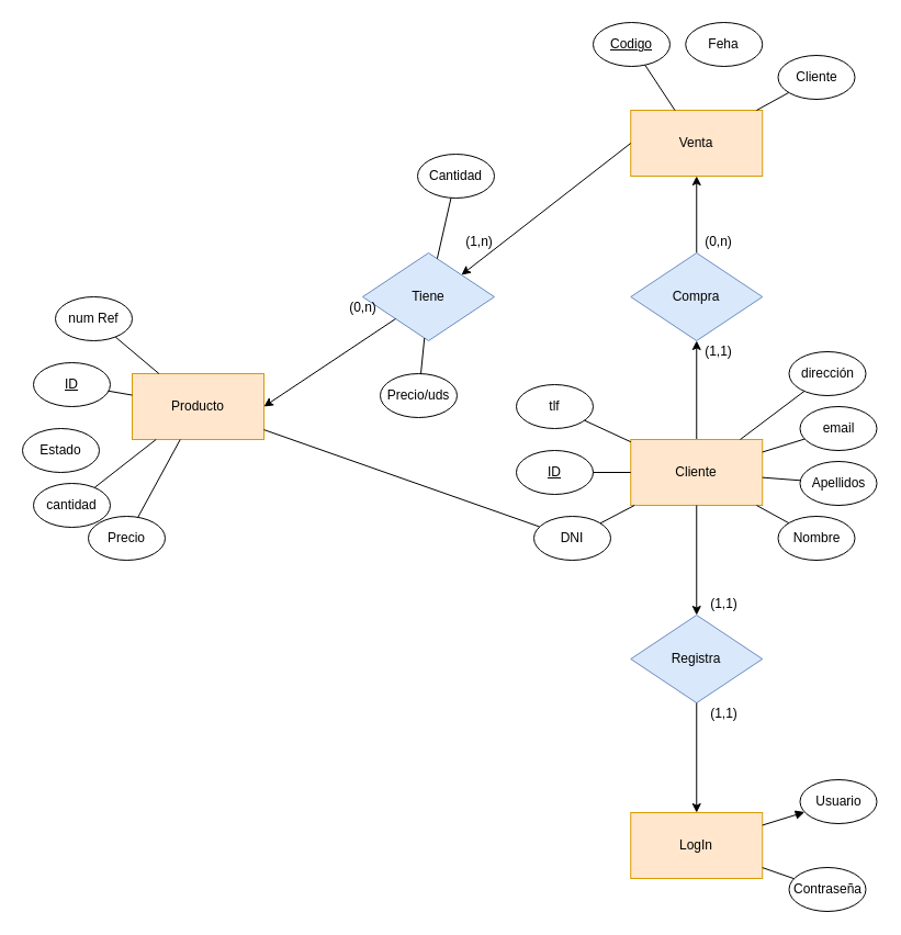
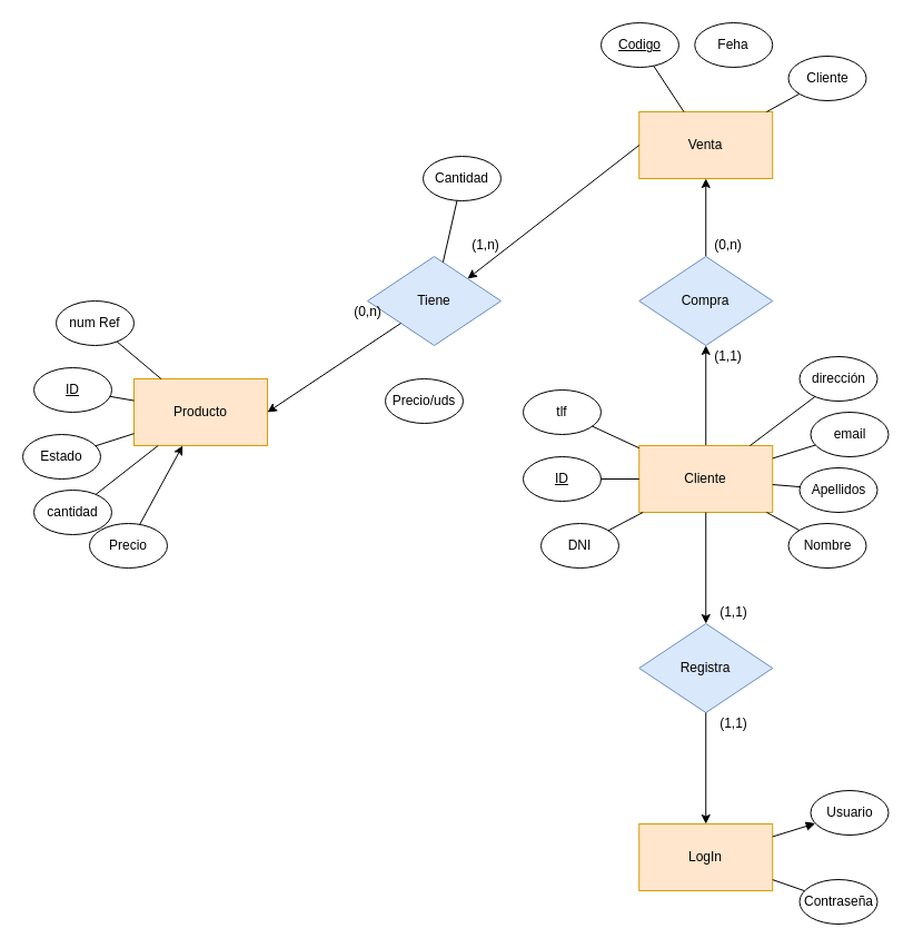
  <mxCell id="0" />
  <mxCell id="1" parent="0" />
  <mxCell id="2" value="Producto" style="rounded=0;whiteSpace=wrap;html=1;fillColor=#ffe6cc;strokeColor=#d79b00;" parent="1" vertex="1"><mxGeometry x="120" y="340" width="120" height="60" as="geometry" /></mxCell>
  <mxCell id="3" value="&lt;u&gt;ID&lt;/u&gt;" style="ellipse;whiteSpace=wrap;html=1;" parent="1" vertex="1"><mxGeometry x="30" y="330" width="70" height="40" as="geometry" /></mxCell>
  <mxCell id="4" value="num Ref" style="ellipse;whiteSpace=wrap;html=1;" parent="1" vertex="1"><mxGeometry x="50" y="270" width="70" height="40" as="geometry" /></mxCell>
  <mxCell id="5" value="cantidad" style="ellipse;whiteSpace=wrap;html=1;" parent="1" vertex="1"><mxGeometry x="30" y="440" width="70" height="40" as="geometry" /></mxCell>
  <mxCell id="6" value="Estado" style="ellipse;whiteSpace=wrap;html=1;" parent="1" vertex="1"><mxGeometry y="390" width="70" height="40" as="geometry" x="20" /></mxCell>
  <mxCell id="7" value="" style="endArrow=none;html=1;rounded=0;" parent="1" source="2" target="3" edge="1"><mxGeometry width="50" height="50" relative="1" as="geometry"><mxPoint x="570" y="540" as="sourcePoint" /><mxPoint x="620" y="490" as="targetPoint" /></mxGeometry></mxCell>
  <mxCell id="8" value="" style="endArrow=none;html=1;rounded=0;" parent="1" source="2" target="5" edge="1"><mxGeometry width="50" height="50" relative="1" as="geometry"><mxPoint x="570" y="540" as="sourcePoint" /><mxPoint x="260" y="320" as="targetPoint" /></mxGeometry></mxCell>
  <mxCell id="9" value="" style="endArrow=none;html=1;rounded=0;" parent="1" source="2" target="4" edge="1"><mxGeometry width="50" height="50" relative="1" as="geometry"><mxPoint x="260" y="520" as="sourcePoint" /><mxPoint x="310" y="470" as="targetPoint" /></mxGeometry></mxCell>
- <mxCell id="10" value="" style="endArrow=none;html=1;rounded=0;" parent="1" source="2" target="39" edge="1"><mxGeometry width="50" height="50" relative="1" as="geometry"><mxPoint x="570" y="540" as="sourcePoint" /><mxPoint x="620" y="490" as="targetPoint" /></mxGeometry></mxCell>
+ <mxCell id="10" value="" style="endArrow=none;html=1;rounded=0;" parent="1" source="2" target="6" edge="1"><mxGeometry width="50" height="50" relative="1" as="geometry"><mxPoint x="570" y="540" as="sourcePoint" /><mxPoint x="620" y="490" as="targetPoint" /></mxGeometry></mxCell>
  <mxCell id="11" value="Tiene" style="rhombus;whiteSpace=wrap;html=1;fillColor=#dae8fc;strokeColor=#6c8ebf;" parent="1" vertex="1"><mxGeometry x="330" y="230" width="120" height="80" as="geometry" /></mxCell>
  <mxCell id="12" style="edgeStyle=orthogonalEdgeStyle;rounded=0;orthogonalLoop=1;jettySize=auto;html=1;entryX=0.5;entryY=1;entryDx=0;entryDy=0;" parent="1" source="13" target="44" edge="1"><mxGeometry relative="1" as="geometry" /></mxCell>
  <mxCell id="13" value="Cliente" style="rounded=0;whiteSpace=wrap;html=1;fillColor=#ffe6cc;strokeColor=#d79b00;" parent="1" vertex="1"><mxGeometry x="574.25" y="400" width="120" height="60" as="geometry" /></mxCell>
  <mxCell id="14" value="" style="endArrow=classic;html=1;rounded=0;entryX=1;entryY=0.5;entryDx=0;entryDy=0;" parent="1" source="11" target="2" edge="1"><mxGeometry width="50" height="50" relative="1" as="geometry"><mxPoint x="550" y="520" as="sourcePoint" /><mxPoint x="600" y="470" as="targetPoint" /></mxGeometry></mxCell>
  <mxCell id="15" value="&lt;u&gt;ID&lt;/u&gt;" style="ellipse;whiteSpace=wrap;html=1;" parent="1" vertex="1"><mxGeometry x="470" y="410" width="70" height="40" as="geometry" /></mxCell>
  <mxCell id="16" value="tlf" style="ellipse;whiteSpace=wrap;html=1;" parent="1" vertex="1"><mxGeometry x="470" y="350" width="70" height="40" as="geometry" /></mxCell>
  <mxCell id="17" value="dirección" style="ellipse;whiteSpace=wrap;html=1;" parent="1" vertex="1"><mxGeometry x="718.5" y="320" width="70" height="40" as="geometry" /></mxCell>
  <mxCell id="18" value="email" style="ellipse;whiteSpace=wrap;html=1;" parent="1" vertex="1"><mxGeometry x="728.5" y="370" width="70" height="40" as="geometry" /></mxCell>
  <mxCell id="19" value="Nombre" style="ellipse;whiteSpace=wrap;html=1;" parent="1" vertex="1"><mxGeometry x="708.5" y="470" width="70" height="40" as="geometry" /></mxCell>
- <mxCell id="20" value="Apellidos" style="ellipse;whiteSpace=wrap;html=1;" parent="1" vertex="1"><mxGeometry x="728.5" y="420" width="70" height="40" as="geometry" /></mxCell>
+ <mxCell id="20" value="Apellidos" style="ellipse;whiteSpace=wrap;html=1;" parent="1" vertex="1"><mxGeometry x="718.5" y="420" width="70" height="40" as="geometry" /></mxCell>
  <mxCell id="21" value="" style="endArrow=none;html=1;rounded=0;" parent="1" source="13" target="15" edge="1"><mxGeometry width="50" height="50" relative="1" as="geometry"><mxPoint x="588.5" y="580" as="sourcePoint" /><mxPoint x="638.5" y="530" as="targetPoint" /></mxGeometry></mxCell>
  <mxCell id="22" value="" style="endArrow=none;html=1;rounded=0;" parent="1" source="13" target="16" edge="1"><mxGeometry width="50" height="50" relative="1" as="geometry"><mxPoint x="648.5" y="390" as="sourcePoint" /><mxPoint x="698.5" y="340" as="targetPoint" /></mxGeometry></mxCell>
  <mxCell id="23" value="" style="endArrow=none;html=1;rounded=0;" parent="1" source="13" target="17" edge="1"><mxGeometry width="50" height="50" relative="1" as="geometry"><mxPoint x="488.5" y="660" as="sourcePoint" /><mxPoint x="538.5" y="610" as="targetPoint" /></mxGeometry></mxCell>
  <mxCell id="24" value="" style="endArrow=none;html=1;rounded=0;" parent="1" source="13" target="18" edge="1"><mxGeometry width="50" height="50" relative="1" as="geometry"><mxPoint x="588.5" y="580" as="sourcePoint" /><mxPoint x="638.5" y="530" as="targetPoint" /></mxGeometry></mxCell>
  <mxCell id="25" value="" style="endArrow=none;html=1;rounded=0;" parent="1" source="13" target="20" edge="1"><mxGeometry width="50" height="50" relative="1" as="geometry"><mxPoint x="588.5" y="580" as="sourcePoint" /><mxPoint x="638.5" y="530" as="targetPoint" /></mxGeometry></mxCell>
  <mxCell id="26" value="" style="endArrow=none;html=1;rounded=0;" parent="1" source="13" target="19" edge="1"><mxGeometry width="50" height="50" relative="1" as="geometry"><mxPoint x="708.5" y="444.8" as="sourcePoint" /><mxPoint x="738.838" y="447.227" as="targetPoint" /></mxGeometry></mxCell>
  <mxCell id="27" value="Precio" style="ellipse;whiteSpace=wrap;html=1;" parent="1" vertex="1"><mxGeometry x="80" y="470" width="70" height="40" as="geometry" /></mxCell>
- <mxCell id="28" value="" style="endArrow=none;html=1;rounded=0;" parent="1" source="27" target="2" edge="1"><mxGeometry width="50" height="50" relative="1" as="geometry"><mxPoint x="450" y="460" as="sourcePoint" /><mxPoint x="500" y="410" as="targetPoint" /></mxGeometry></mxCell>
+ <mxCell id="28" value="" style="endArrow=classic;html=1;rounded=0;" parent="1" source="27" target="2" edge="1"><mxGeometry width="50" height="50" relative="1" as="geometry"><mxPoint x="450" y="460" as="sourcePoint" /><mxPoint x="500" y="410" as="targetPoint" /></mxGeometry></mxCell>
  <mxCell id="29" value="Registra" style="rhombus;whiteSpace=wrap;html=1;fillColor=#dae8fc;strokeColor=#6c8ebf;" parent="1" vertex="1"><mxGeometry x="574.25" y="560" width="120" height="80" as="geometry" /></mxCell>
  <mxCell id="30" value="LogIn" style="rounded=0;whiteSpace=wrap;html=1;fillColor=#ffe6cc;strokeColor=#d79b00;" parent="1" vertex="1"><mxGeometry x="574.25" y="740" width="120" height="60" as="geometry" /></mxCell>
  <mxCell id="31" value="" style="endArrow=classic;html=1;rounded=0;entryX=0.5;entryY=0;entryDx=0;entryDy=0;" parent="1" source="13" target="29" edge="1"><mxGeometry width="50" height="50" relative="1" as="geometry"><mxPoint x="578.5" y="680" as="sourcePoint" /><mxPoint x="628.5" y="630" as="targetPoint" /></mxGeometry></mxCell>
  <mxCell id="32" value="" style="endArrow=classic;html=1;rounded=0;exitX=0.5;exitY=1;exitDx=0;exitDy=0;" parent="1" source="29" target="30" edge="1"><mxGeometry width="50" height="50" relative="1" as="geometry"><mxPoint x="578.5" y="680" as="sourcePoint" /><mxPoint x="628.5" y="630" as="targetPoint" /></mxGeometry></mxCell>
  <mxCell id="33" value="Usuario" style="ellipse;whiteSpace=wrap;html=1;" parent="1" vertex="1"><mxGeometry x="728.5" y="710" width="70" height="40" as="geometry" /></mxCell>
  <mxCell id="34" value="Contraseña" style="ellipse;whiteSpace=wrap;html=1;" parent="1" vertex="1"><mxGeometry x="718.5" y="790" width="70" height="40" as="geometry" /></mxCell>
  <mxCell id="35" value="" style="endArrow=block;html=1;rounded=0;" parent="1" source="30" target="33" edge="1"><mxGeometry width="50" height="50" relative="1" as="geometry"><mxPoint x="578.5" y="680" as="sourcePoint" /><mxPoint x="628.5" y="630" as="targetPoint" /></mxGeometry></mxCell>
  <mxCell id="36" value="" style="endArrow=none;html=1;rounded=0;" parent="1" source="34" target="30" edge="1"><mxGeometry width="50" height="50" relative="1" as="geometry"><mxPoint x="578.5" y="680" as="sourcePoint" /><mxPoint x="628.5" y="630" as="targetPoint" /></mxGeometry></mxCell>
  <mxCell id="37" value="(1,1)" style="text;html=1;align=center;verticalAlign=middle;resizable=0;points=[];autosize=1;strokeColor=none;fillColor=none;" parent="1" vertex="1"><mxGeometry x="638.5" y="540" width="40" height="20" as="geometry" /></mxCell>
  <mxCell id="38" value="(1,1)" style="text;html=1;align=center;verticalAlign=middle;resizable=0;points=[];autosize=1;strokeColor=none;fillColor=none;" parent="1" vertex="1"><mxGeometry x="638.5" y="640" width="40" height="20" as="geometry" /></mxCell>
  <mxCell id="39" value="DNI" style="ellipse;whiteSpace=wrap;html=1;" parent="1" vertex="1"><mxGeometry x="486" y="470" width="70" height="40" as="geometry" /></mxCell>
  <mxCell id="40" value="" style="endArrow=none;html=1;rounded=0;" parent="1" source="39" target="13" edge="1"><mxGeometry width="50" height="50" relative="1" as="geometry"><mxPoint x="558.5" y="450" as="sourcePoint" /><mxPoint x="608.5" y="400" as="targetPoint" /></mxGeometry></mxCell>
  <mxCell id="41" value="Venta" style="rounded=0;whiteSpace=wrap;html=1;fillColor=#ffe6cc;strokeColor=#d79b00;" parent="1" vertex="1"><mxGeometry x="574.25" y="100" width="120" height="60" as="geometry" /></mxCell>
  <mxCell id="42" value="" style="endArrow=classic;html=1;rounded=0;entryX=1;entryY=0;entryDx=0;entryDy=0;exitX=0;exitY=0.5;exitDx=0;exitDy=0;" parent="1" source="41" target="11" edge="1"><mxGeometry width="50" height="50" relative="1" as="geometry"><mxPoint x="524.25" y="340" as="sourcePoint" /><mxPoint x="454.25" y="90" as="targetPoint" /></mxGeometry></mxCell>
  <mxCell id="43" style="edgeStyle=orthogonalEdgeStyle;rounded=0;orthogonalLoop=1;jettySize=auto;html=1;" parent="1" source="44" target="41" edge="1"><mxGeometry relative="1" as="geometry" /></mxCell>
  <mxCell id="44" value="Compra" style="rhombus;whiteSpace=wrap;html=1;fillColor=#dae8fc;strokeColor=#6c8ebf;" parent="1" vertex="1"><mxGeometry x="574.25" y="230" width="120" height="80" as="geometry" /></mxCell>
  <mxCell id="45" value="(1,1)" style="text;html=1;align=center;verticalAlign=middle;resizable=0;points=[];autosize=1;strokeColor=none;fillColor=none;" parent="1" vertex="1"><mxGeometry x="634.25" y="310" width="40" height="20" as="geometry" /></mxCell>
  <mxCell id="46" value="(0,n)" style="text;html=1;align=center;verticalAlign=middle;resizable=0;points=[];autosize=1;strokeColor=none;fillColor=none;" parent="1" vertex="1"><mxGeometry x="634.25" y="210" width="40" height="20" as="geometry" /></mxCell>
  <mxCell id="47" value="(1,n)" style="text;html=1;align=center;verticalAlign=middle;resizable=0;points=[];autosize=1;strokeColor=none;fillColor=none;" parent="1" vertex="1"><mxGeometry x="416" y="210" width="40" height="20" as="geometry" /></mxCell>
  <mxCell id="48" value="(0,n)" style="text;html=1;align=center;verticalAlign=middle;resizable=0;points=[];autosize=1;strokeColor=none;fillColor=none;" parent="1" vertex="1"><mxGeometry x="310" y="270" width="40" height="20" as="geometry" /></mxCell>
  <mxCell id="49" value="Precio/uds" style="ellipse;whiteSpace=wrap;html=1;" parent="1" vertex="1"><mxGeometry x="346" y="340" width="70" height="40" as="geometry" /></mxCell>
  <mxCell id="50" value="Cantidad" style="ellipse;whiteSpace=wrap;html=1;" parent="1" vertex="1"><mxGeometry x="380" y="140" width="70" height="40" as="geometry" /></mxCell>
- <mxCell id="51" value="" style="endArrow=none;html=1;rounded=0;" parent="1" source="11" target="49" edge="1"><mxGeometry width="50" height="50" relative="1" as="geometry"><mxPoint x="560" y="540" as="sourcePoint" /><mxPoint x="610" y="490" as="targetPoint" /></mxGeometry></mxCell>
  <mxCell id="52" value="" style="endArrow=none;html=1;rounded=0;" parent="1" source="11" target="50" edge="1"><mxGeometry width="50" height="50" relative="1" as="geometry"><mxPoint x="560" y="540" as="sourcePoint" /><mxPoint x="610" y="490" as="targetPoint" /></mxGeometry></mxCell>
  <mxCell id="53" value="&lt;u&gt;Codigo&lt;/u&gt;" style="ellipse;whiteSpace=wrap;html=1;" parent="1" vertex="1"><mxGeometry x="540" y="20" width="70" height="40" as="geometry" /></mxCell>
  <mxCell id="54" value="Feha" style="ellipse;whiteSpace=wrap;html=1;" parent="1" vertex="1"><mxGeometry x="624.25" y="20" width="70" height="40" as="geometry" /></mxCell>
  <mxCell id="55" value="Cliente" style="ellipse;whiteSpace=wrap;html=1;" parent="1" vertex="1"><mxGeometry x="708.5" y="50" width="70" height="40" as="geometry" /></mxCell>
  <mxCell id="56" value="" style="endArrow=none;html=1;rounded=0;" parent="1" source="41" target="53" edge="1"><mxGeometry width="50" height="50" relative="1" as="geometry"><mxPoint x="560" y="540" as="sourcePoint" /><mxPoint x="610" y="490" as="targetPoint" /></mxGeometry></mxCell>
  <mxCell id="57" value="" style="endArrow=none;html=1;rounded=0;" parent="1" source="41" target="55" edge="1"><mxGeometry width="50" height="50" relative="1" as="geometry"><mxPoint x="560" y="540" as="sourcePoint" /><mxPoint x="610" y="490" as="targetPoint" /></mxGeometry></mxCell>
